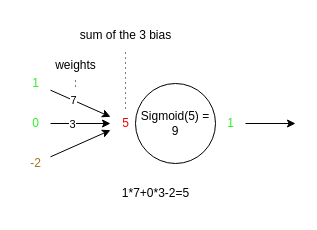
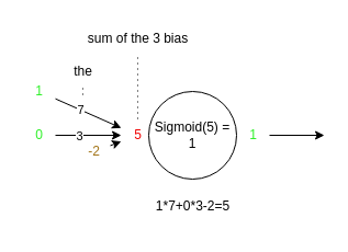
  <mxCell id="0" />
  <mxCell id="1" parent="0" />
  <mxCell id="2" style="edgeStyle=none;rounded=0;orthogonalLoop=1;jettySize=auto;html=1;" edge="1" parent="1" source="4" target="11"><mxGeometry relative="1" as="geometry" /></mxCell>
  <mxCell id="3" value="7" style="edgeLabel;html=1;align=center;verticalAlign=middle;resizable=0;points=[];" vertex="1" connectable="0" parent="2"><mxGeometry x="-0.225" relative="1" as="geometry"><mxPoint as="offset" /></mxGeometry></mxCell>
  <mxCell id="4" value="1" style="text;html=1;align=center;verticalAlign=middle;resizable=0;points=[];autosize=1;strokeColor=none;fillColor=none;fontColor=#2FF029;" vertex="1" parent="1"><mxGeometry x="20" y="68" width="30" height="30" as="geometry" /></mxCell>
  <mxCell id="5" style="edgeStyle=none;rounded=0;orthogonalLoop=1;jettySize=auto;html=1;" edge="1" parent="1" source="7" target="11"><mxGeometry relative="1" as="geometry" /></mxCell>
  <mxCell id="6" value="3" style="edgeLabel;html=1;align=center;verticalAlign=middle;resizable=0;points=[];" vertex="1" connectable="0" parent="5"><mxGeometry x="-0.298" relative="1" as="geometry"><mxPoint as="offset" /></mxGeometry></mxCell>
  <mxCell id="7" value="0" style="text;html=1;align=center;verticalAlign=middle;resizable=0;points=[];autosize=1;strokeColor=none;fillColor=none;fontColor=#2FF029;" vertex="1" parent="1"><mxGeometry x="20" y="108" width="30" height="30" as="geometry" /></mxCell>
  <mxCell id="8" style="edgeStyle=none;rounded=0;orthogonalLoop=1;jettySize=auto;html=1;" edge="1" parent="1" source="9" target="11"><mxGeometry relative="1" as="geometry" /></mxCell>
- <mxCell id="9" value="-2" style="text;html=1;align=center;verticalAlign=middle;resizable=0;points=[];autosize=1;strokeColor=none;fillColor=none;fontColor=#A3761A;" vertex="1" parent="1"><mxGeometry x="20" y="148" width="30" height="30" as="geometry" /></mxCell>
+ <mxCell id="9" value="-2" style="text;html=1;align=center;verticalAlign=middle;resizable=0;points=[];autosize=1;strokeColor=none;fillColor=none;fontColor=#A3761A;" vertex="1" parent="1"><mxGeometry x="70" y="123" width="30" height="30" as="geometry" /></mxCell>
  <mxCell id="10" style="edgeStyle=none;rounded=0;orthogonalLoop=1;jettySize=auto;html=1;endArrow=none;endFill=0;dashed=1;dashPattern=1 4;" edge="1" parent="1" source="11" target="15"><mxGeometry relative="1" as="geometry" /></mxCell>
  <mxCell id="11" value="5" style="text;html=1;align=center;verticalAlign=middle;resizable=0;points=[];autosize=1;strokeColor=none;fillColor=none;fontColor=#F00202;" vertex="1" parent="1"><mxGeometry x="110" y="108" width="30" height="30" as="geometry" /></mxCell>
- <mxCell id="12" value="Sigmoid(5) = 9" style="ellipse;whiteSpace=wrap;html=1;aspect=fixed;" vertex="1" parent="1"><mxGeometry x="135" y="83" width="80" height="80" as="geometry" /></mxCell>
+ <mxCell id="12" value="Sigmoid(5) = 1" style="ellipse;whiteSpace=wrap;html=1;aspect=fixed;" vertex="1" parent="1"><mxGeometry x="135" y="83" width="80" height="80" as="geometry" /></mxCell>
  <mxCell id="13" style="edgeStyle=none;rounded=0;orthogonalLoop=1;jettySize=auto;html=1;" edge="1" parent="1" source="14"><mxGeometry relative="1" as="geometry"><mxPoint x="295" y="123" as="targetPoint" /></mxGeometry></mxCell>
  <mxCell id="14" value="1" style="text;html=1;align=center;verticalAlign=middle;resizable=0;points=[];autosize=1;strokeColor=none;fillColor=none;fontColor=#2FF029;" vertex="1" parent="1"><mxGeometry x="215" y="108" width="30" height="30" as="geometry" /></mxCell>
  <mxCell id="15" value="sum of the 3 bias" style="text;html=1;align=center;verticalAlign=middle;resizable=0;points=[];autosize=1;strokeColor=none;fillColor=none;" vertex="1" parent="1"><mxGeometry x="55" y="20" width="140" height="30" as="geometry" /></mxCell>
  <mxCell id="16" style="edgeStyle=none;rounded=0;orthogonalLoop=1;jettySize=auto;html=1;endArrow=none;endFill=0;dashed=1;dashPattern=1 4;" edge="1" parent="1" source="17"><mxGeometry relative="1" as="geometry"><mxPoint x="15" y="20" as="sourcePoint" /><mxPoint x="75" y="90" as="targetPoint" /></mxGeometry></mxCell>
- <mxCell id="17" value="weights" style="text;html=1;align=center;verticalAlign=middle;resizable=0;points=[];autosize=1;strokeColor=none;fillColor=none;" vertex="1" parent="1"><mxGeometry x="45" y="50" width="60" height="30" as="geometry" /></mxCell>
- <mxCell id="18" value="1*7+0*3-2=5" style="text;html=1;align=center;verticalAlign=middle;resizable=0;points=[];autosize=1;strokeColor=none;fillColor=none;" vertex="1" parent="1"><mxGeometry x="110" y="178" width="90" height="30" as="geometry" /></mxCell>
+ <mxCell id="17" value="the" style="text;html=1;align=center;verticalAlign=middle;resizable=0;points=[];autosize=1;strokeColor=none;fillColor=none;" vertex="1" parent="1"><mxGeometry x="45" y="50" width="60" height="30" as="geometry" /></mxCell>
+ <mxCell id="18" value="1*7+0*3-2=5" style="text;html=1;align=center;verticalAlign=middle;resizable=0;points=[];autosize=1;strokeColor=none;fillColor=none;" vertex="1" parent="1"><mxGeometry x="130" y="173" width="90" height="30" as="geometry" /></mxCell>
